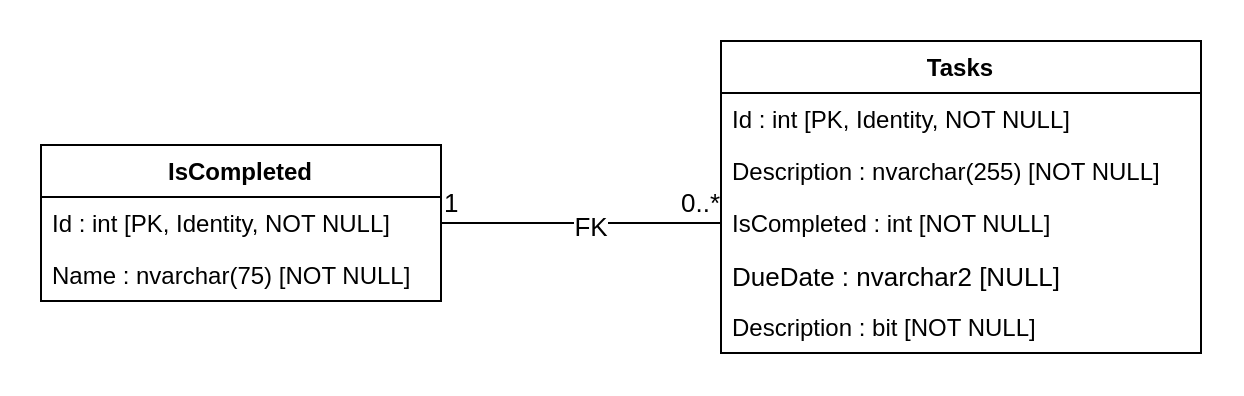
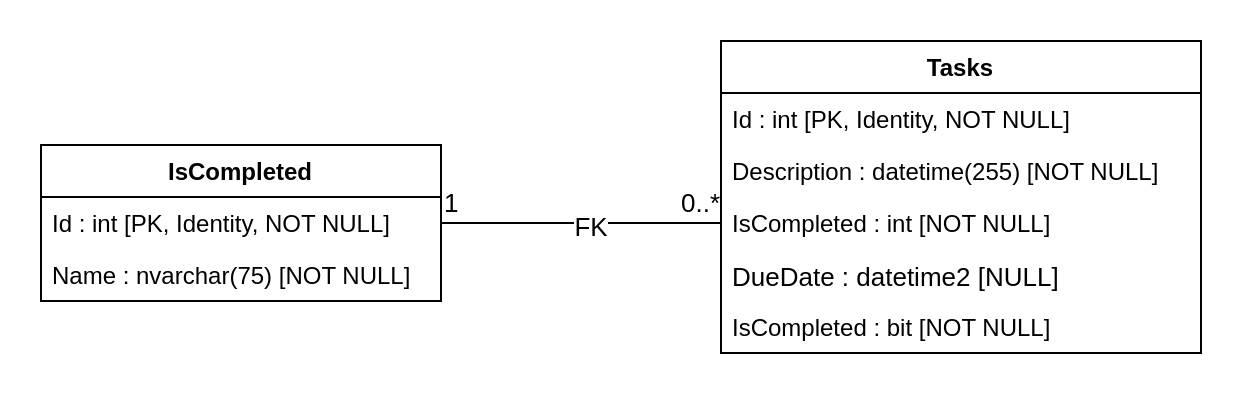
  <mxCell id="0" />
  <mxCell id="1" parent="0" />
  <mxCell id="2" value="IsCompleted" style="swimlane;fontStyle=1;childLayout=stackLayout;horizontal=1;startSize=26;fillColor=none;horizontalStack=0;resizeParent=1;resizeParentMax=0;resizeLast=0;collapsible=1;marginBottom=0;" parent="1" vertex="1"><mxGeometry x="20" y="72" width="200" height="78" as="geometry" /></mxCell>
  <mxCell id="3" value="Id : int [PK, Identity, NOT NULL]" style="text;strokeColor=none;fillColor=none;align=left;verticalAlign=top;spacingLeft=4;spacingRight=4;overflow=hidden;rotatable=0;points=[[0,0.5],[1,0.5]];portConstraint=eastwest;" parent="2" vertex="1"><mxGeometry y="26" width="200" height="26" as="geometry" /></mxCell>
  <mxCell id="4" value="Name : nvarchar(75) [NOT NULL]" style="text;strokeColor=none;fillColor=none;align=left;verticalAlign=top;spacingLeft=4;spacingRight=4;overflow=hidden;rotatable=0;points=[[0,0.5],[1,0.5]];portConstraint=eastwest;" parent="2" vertex="1"><mxGeometry y="52" width="200" height="26" as="geometry" /></mxCell>
  <mxCell id="5" value="Tasks" style="swimlane;fontStyle=1;childLayout=stackLayout;horizontal=1;startSize=26;fillColor=none;horizontalStack=0;resizeParent=1;resizeParentMax=0;resizeLast=0;collapsible=1;marginBottom=0;" parent="1" vertex="1"><mxGeometry x="360" y="20" width="240" height="156" as="geometry" /></mxCell>
  <mxCell id="6" value="Id : int [PK, Identity, NOT NULL]" style="text;strokeColor=none;fillColor=none;align=left;verticalAlign=top;spacingLeft=4;spacingRight=4;overflow=hidden;rotatable=0;points=[[0,0.5],[1,0.5]];portConstraint=eastwest;" parent="5" vertex="1"><mxGeometry y="26" width="240" height="26" as="geometry" /></mxCell>
- <mxCell id="7" value="Description : nvarchar(255) [NOT NULL]" style="text;strokeColor=none;fillColor=none;align=left;verticalAlign=top;spacingLeft=4;spacingRight=4;overflow=hidden;rotatable=0;points=[[0,0.5],[1,0.5]];portConstraint=eastwest;" parent="5" vertex="1"><mxGeometry y="52" width="240" height="26" as="geometry" /></mxCell>
+ <mxCell id="7" value="Description : datetime(255) [NOT NULL]" style="text;strokeColor=none;fillColor=none;align=left;verticalAlign=top;spacingLeft=4;spacingRight=4;overflow=hidden;rotatable=0;points=[[0,0.5],[1,0.5]];portConstraint=eastwest;" parent="5" vertex="1"><mxGeometry y="52" width="240" height="26" as="geometry" /></mxCell>
  <mxCell id="8" value="IsCompleted : int [NOT NULL]" style="text;strokeColor=none;fillColor=none;align=left;verticalAlign=top;spacingLeft=4;spacingRight=4;overflow=hidden;rotatable=0;points=[[0,0.5],[1,0.5]];portConstraint=eastwest;" parent="5" vertex="1"><mxGeometry y="78" width="240" height="26" as="geometry" /></mxCell>
- <mxCell id="9" value="DueDate : nvarchar2 [NULL]" style="text;strokeColor=none;fillColor=none;align=left;verticalAlign=top;spacingLeft=4;spacingRight=4;overflow=hidden;rotatable=0;points=[[0,0.5],[1,0.5]];portConstraint=eastwest;fontSize=13;" vertex="1" parent="5"><mxGeometry y="104" width="240" height="26" as="geometry" /></mxCell>
- <mxCell id="10" value="Description : bit [NOT NULL]" style="text;strokeColor=none;fillColor=none;align=left;verticalAlign=top;spacingLeft=4;spacingRight=4;overflow=hidden;rotatable=0;points=[[0,0.5],[1,0.5]];portConstraint=eastwest;" parent="5" vertex="1"><mxGeometry y="130" width="240" height="26" as="geometry" /></mxCell>
+ <mxCell id="9" value="DueDate : datetime2 [NULL]" style="text;strokeColor=none;fillColor=none;align=left;verticalAlign=top;spacingLeft=4;spacingRight=4;overflow=hidden;rotatable=0;points=[[0,0.5],[1,0.5]];portConstraint=eastwest;fontSize=13;" vertex="1" parent="5"><mxGeometry y="104" width="240" height="26" as="geometry" /></mxCell>
+ <mxCell id="10" value="IsCompleted : bit [NOT NULL]" style="text;strokeColor=none;fillColor=none;align=left;verticalAlign=top;spacingLeft=4;spacingRight=4;overflow=hidden;rotatable=0;points=[[0,0.5],[1,0.5]];portConstraint=eastwest;" parent="5" vertex="1"><mxGeometry y="130" width="240" height="26" as="geometry" /></mxCell>
  <mxCell id="11" value="" style="endArrow=none;html=1;edgeStyle=orthogonalEdgeStyle;" parent="1" source="3" target="8" edge="1"><mxGeometry relative="1" as="geometry"><mxPoint x="400" y="432" as="sourcePoint" /><mxPoint x="560" y="432" as="targetPoint" /></mxGeometry></mxCell>
  <mxCell id="12" value="1" style="edgeLabel;resizable=0;html=1;align=left;verticalAlign=bottom;fontSize=13;" parent="11" connectable="0" vertex="1"><mxGeometry x="-1" relative="1" as="geometry" /></mxCell>
  <mxCell id="13" value="0..*" style="edgeLabel;resizable=0;html=1;align=right;verticalAlign=bottom;fontSize=13;" parent="11" connectable="0" vertex="1"><mxGeometry x="1" relative="1" as="geometry" /></mxCell>
  <mxCell id="14" value="FK" style="edgeLabel;html=1;align=center;verticalAlign=middle;resizable=0;points=[];fontSize=13;" parent="11" vertex="1" connectable="0"><mxGeometry x="0.057" y="-1" relative="1" as="geometry"><mxPoint as="offset" /></mxGeometry></mxCell>
